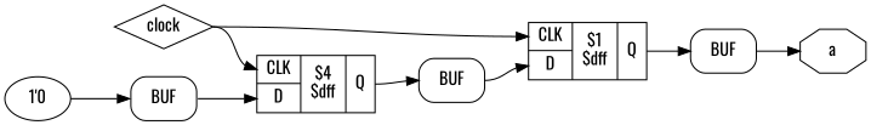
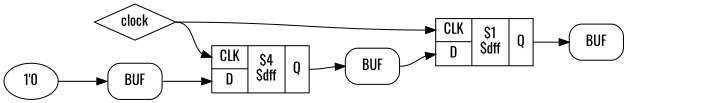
  digraph {
    rankdir=LR
    remincross=true
    fontname=Oswald
    node [shape=box fontname=Oswald]
    edge [color=black headport="w:w" tailport=e fontname=Oswald]
    n1 [color=black fontcolor=black label=clock shape=diamond]
    n2 [label="{{<p7> CLK|<p8> D}|$4\n$dff|{<p9> Q}}" shape=record]
    n3 [label="{{<p7> CLK|<p8> D}|$1\n$dff|{<p9> Q}}" shape=record]
-   n4 [color=black fontcolor=black label=a shape=octagon]
    n5 [label=BUF style=rounded]
    n6 [label=BUF style=rounded]
    n7 [label="1'0" shape=""]
    n8 [label=BUF style=rounded]
    n1 -> n2 [headport="p7:w"]
    n1 -> n3 [headport="p7:w"]
    n2 -> n5 [tailport="p9:e"]
    n3 -> n6 [tailport="p9:e"]
    n5 -> n3 [headport="p8:w" tailport="e:e"]
-   n6 -> n4 [headport=w tailport="e:e"]
    n7 -> n8
    n8 -> n2 [headport="p8:w" tailport="e:e"]
  }
